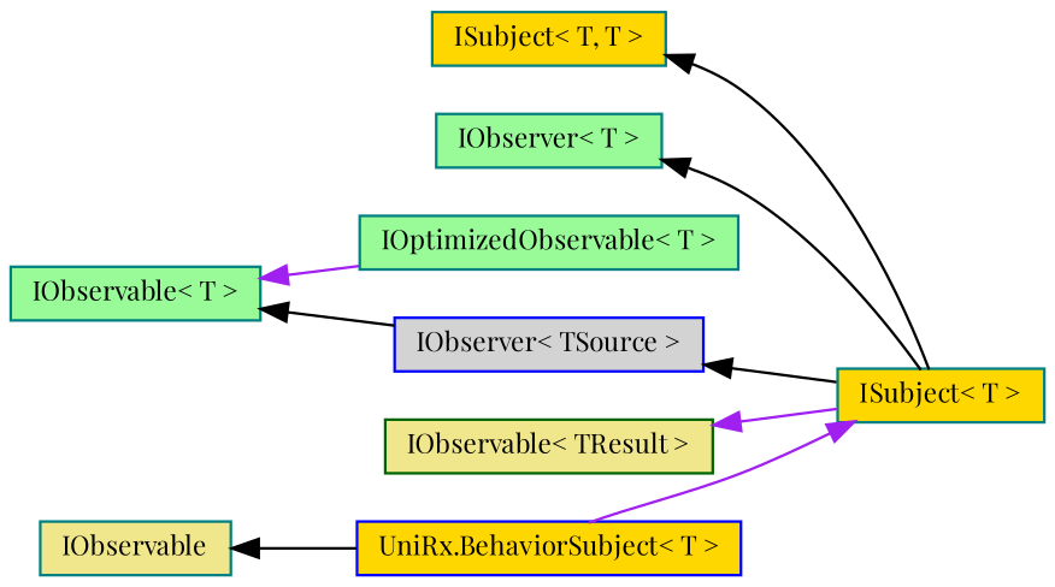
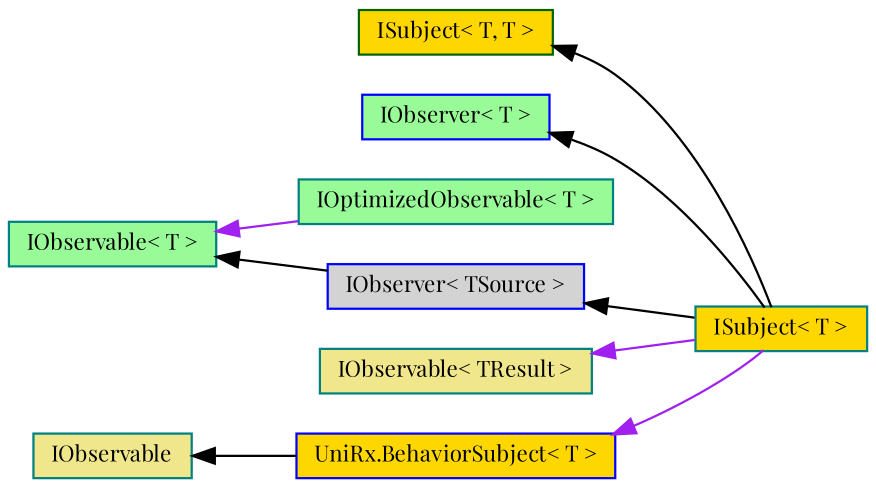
  digraph {
    fontname="Playfair Display"
    rankdir=LR
    node [color=teal fillcolor=gold fontname="Playfair Display" fontsize=10 shape=record style=filled]
    edge [color=black dir=back fontname="Playfair Display" fontsize=10 labelfontname=Helvetica labelfontsize=10 style=solid]
    n1 [color=blue fontcolor=black height=0.2 label="UniRx.BehaviorSubject\< T \>" width=0.4]
    n2 [height=0.2 label="ISubject\< T \>" width=0.4]
-   n3 [height=0.2 label="ISubject\< T, T \>" width=0.4]
-   n4 [fillcolor=palegreen height=0.2 label="IObserver\< T \>" width=0.4]
+   n3 [color=darkgreen height=0.2 label="ISubject\< T, T \>" width=0.4]
+   n4 [color=blue fillcolor=palegreen height=0.2 label="IObserver\< T \>" width=0.4]
    n5 [fillcolor=palegreen height=0.2 label="IObservable\< T \>" width=0.4]
    n6 [fillcolor=palegreen height=0.2 label="IOptimizedObservable\< T \>" width=0.4]
    n7 [color=blue fillcolor=lightgrey height=0.2 label="IObserver\< TSource \>" width=0.4]
-   n8 [color=darkgreen fillcolor=khaki height=0.2 label="IObservable\< TResult \>" width=0.4]
+   n8 [fillcolor=khaki height=0.2 label="IObservable\< TResult \>" width=0.4]
    n9 [fillcolor=khaki height=0.2 label=IObservable width=0.4]
-   n2 -> n1 [color=purple]
+   n1 -> n2 [color=purple]
    n3 -> n2
    n4 -> n2
    n5 -> n6 [color=purple]
    n5 -> n7
    n7 -> n2
    n8 -> n2 [color=purple]
    n9 -> n1
  }
